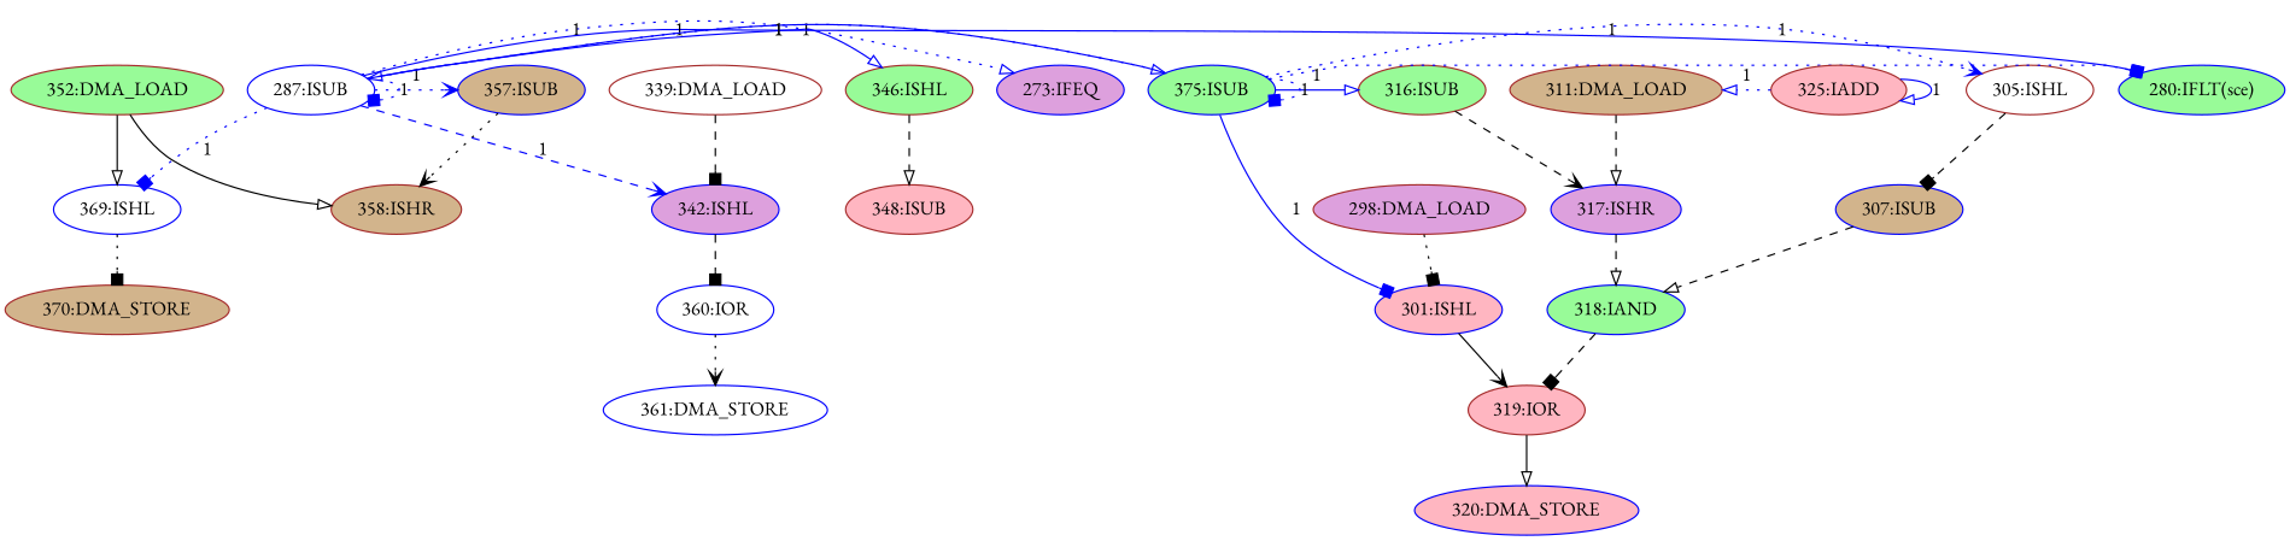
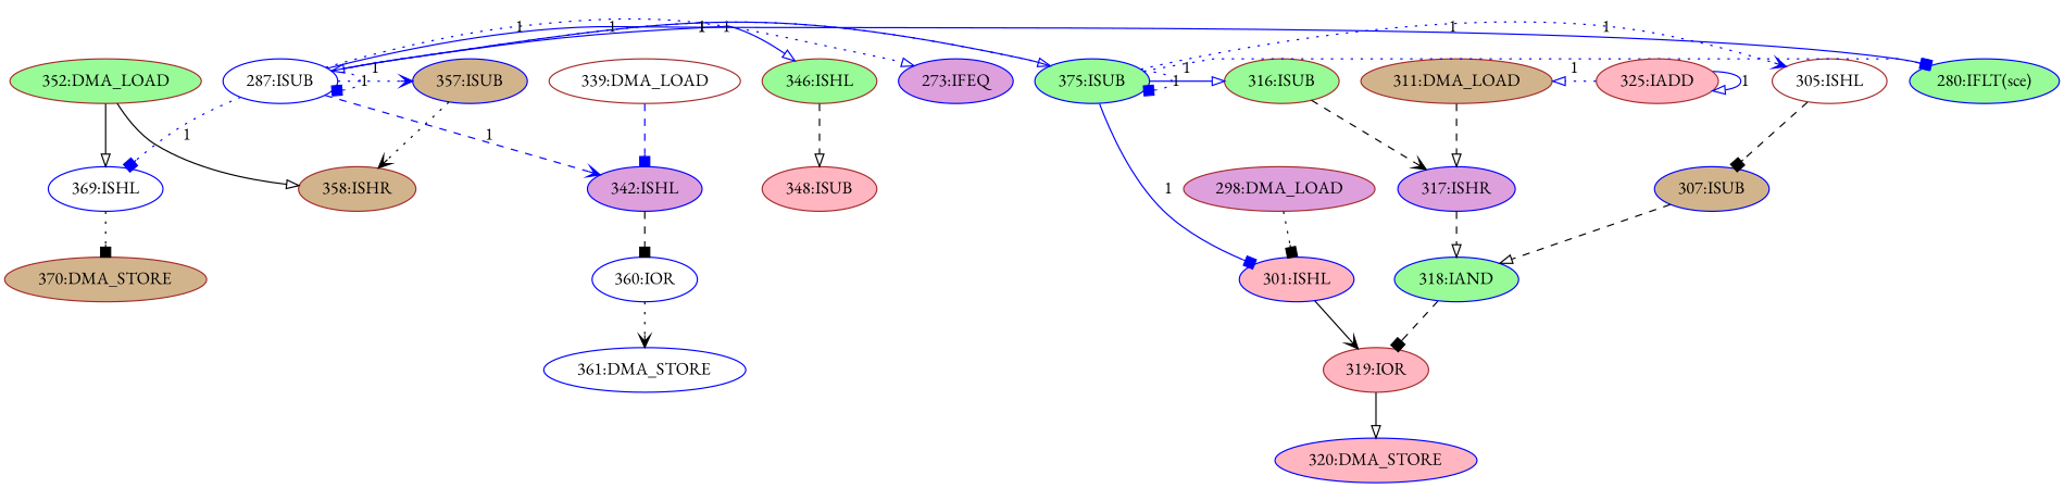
  digraph {
    fontname="EB Garamond"
    node [color=blue fillcolor=palegreen fontname="EB Garamond" style=filled]
    edge [arrowhead=onormal fontname="EB Garamond" style=dotted]
    n1 [color=brown fillcolor=tan label="358:ISHR"]
    n2 [color=brown label="352:DMA_LOAD"]
    n3 [fillcolor=white label="369:ISHL"]
    n4 [color=brown fillcolor=tan label="370:DMA_STORE"]
    n5 [fillcolor=tan label="357:ISUB"]
    n6 [fillcolor=plum label="342:ISHL"]
    n7 [fillcolor=white label="360:IOR"]
    n8 [fillcolor=white label="361:DMA_STORE"]
    n9 [color=brown fillcolor=white label="339:DMA_LOAD"]
    n10 [fillcolor=plum label="317:ISHR"]
    n11 [label="318:IAND"]
    n12 [color=brown fillcolor=lightpink label="319:IOR"]
    n13 [color=brown fillcolor=tan label="311:DMA_LOAD"]
    n14 [color=brown label="316:ISUB"]
    n15 [color=brown fillcolor=lightpink label="348:ISUB"]
    n16 [color=brown label="346:ISHL"]
    n17 [fillcolor=lightpink label="320:DMA_STORE"]
    n18 [fillcolor=lightpink label="301:ISHL"]
    n19 [color=brown fillcolor=plum label="298:DMA_LOAD"]
    n20 [fillcolor=tan label="307:ISUB"]
    n21 [color=brown fillcolor=white label="305:ISHL"]
    n22 [fillcolor=white label="287:ISUB"]
    n23 [fillcolor=plum label="273:IFEQ"]
    n24 [label="375:ISUB"]
    n25 [label="280:IFLT(sce)"]
    n26 [color=brown fillcolor=lightpink label="325:IADD"]
    n2 -> n1 [style=solid]
    n2 -> n3 [style=solid]
    n3 -> n4 [arrowhead=box]
    n5 -> n1 [arrowhead=vee]
    n6 -> n7 [arrowhead=box style=dashed]
    n7 -> n8 [arrowhead=vee]
-   n9 -> n6 [arrowhead=box style=dashed]
+   n9 -> n6 [arrowhead=box style=dashed color=blue]
    n10 -> n11 [style=dashed]
    n11 -> n12 [arrowhead=box style=dashed]
    n12 -> n17 [style=solid]
    n13 -> n10 [style=dashed]
    n14 -> n10 [arrowhead=vee style=dashed]
    n16 -> n15 [style=dashed]
    n18 -> n12 [arrowhead=vee style=solid]
    n19 -> n18 [arrowhead=box]
    n20 -> n11 [style=dashed]
    n21 -> n20 [arrowhead=box style=dashed]
    n22 -> n3 [arrowhead=box color=blue constraint=false label=1]
    n22 -> n5 [arrowhead=vee color=blue constraint=false label=1]
    n22 -> n6 [arrowhead=vee color=blue constraint=false label=1 style=dashed]
    n22 -> n16 [color=blue constraint=false label=1 style=solid]
    n22 -> n22 [arrowhead=box color=blue constraint=false label=1]
    n22 -> n23 [color=blue constraint=false label=1]
    n22 -> n24 [color=blue constraint=false label=1]
    n22 -> n25 [arrowhead=box color=blue constraint=false label=1 style=solid]
    n24 -> n14 [color=blue constraint=false label=1 style=solid]
    n24 -> n18 [arrowhead=box color=blue constraint=false label=1 style=solid]
    n24 -> n21 [arrowhead=vee color=blue constraint=false label=1]
    n24 -> n22 [color=blue constraint=false label=1 style=solid]
    n24 -> n24 [arrowhead=box color=blue constraint=false label=1]
    n24 -> n25 [arrowhead=box color=blue constraint=false label=1]
    n26 -> n13 [color=blue constraint=false label=1]
    n26 -> n26 [color=blue constraint=false label=1 style=solid]
  }
